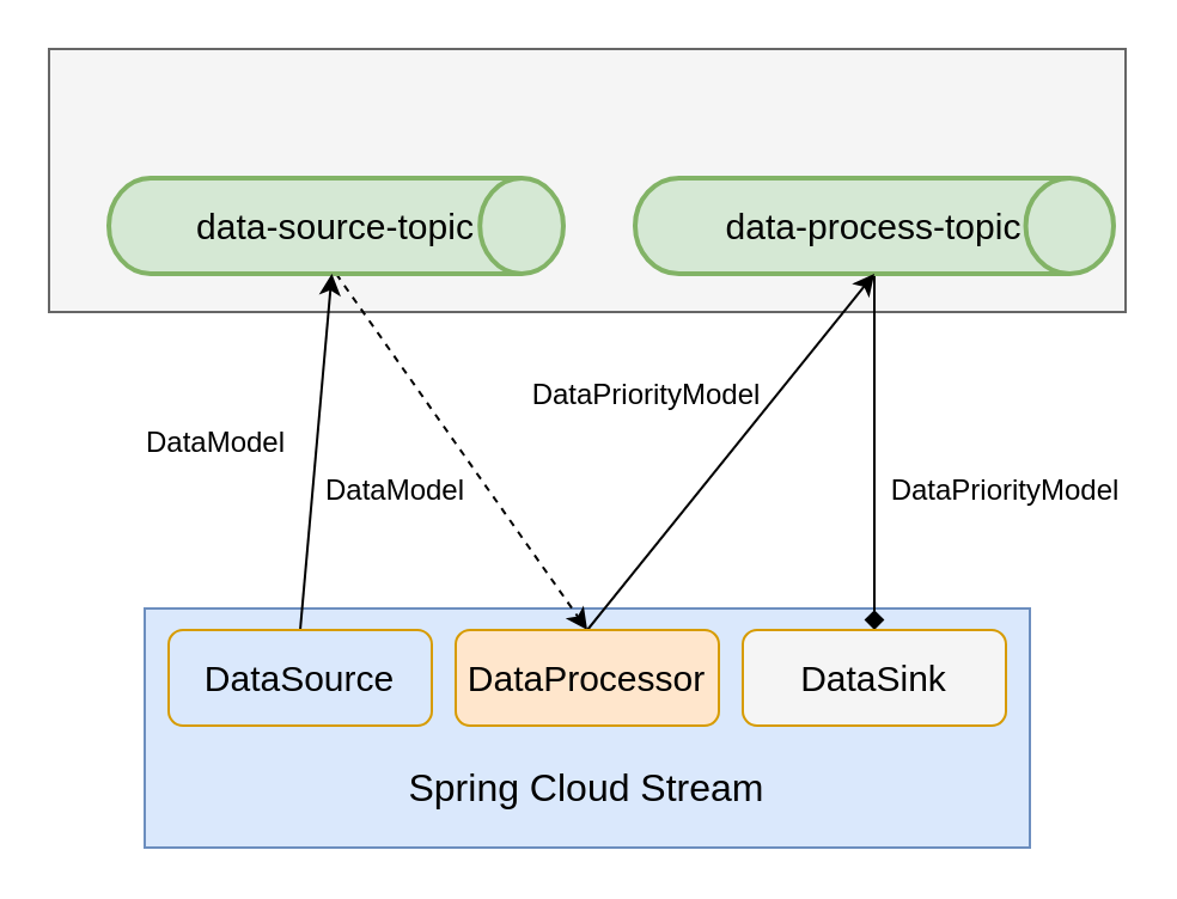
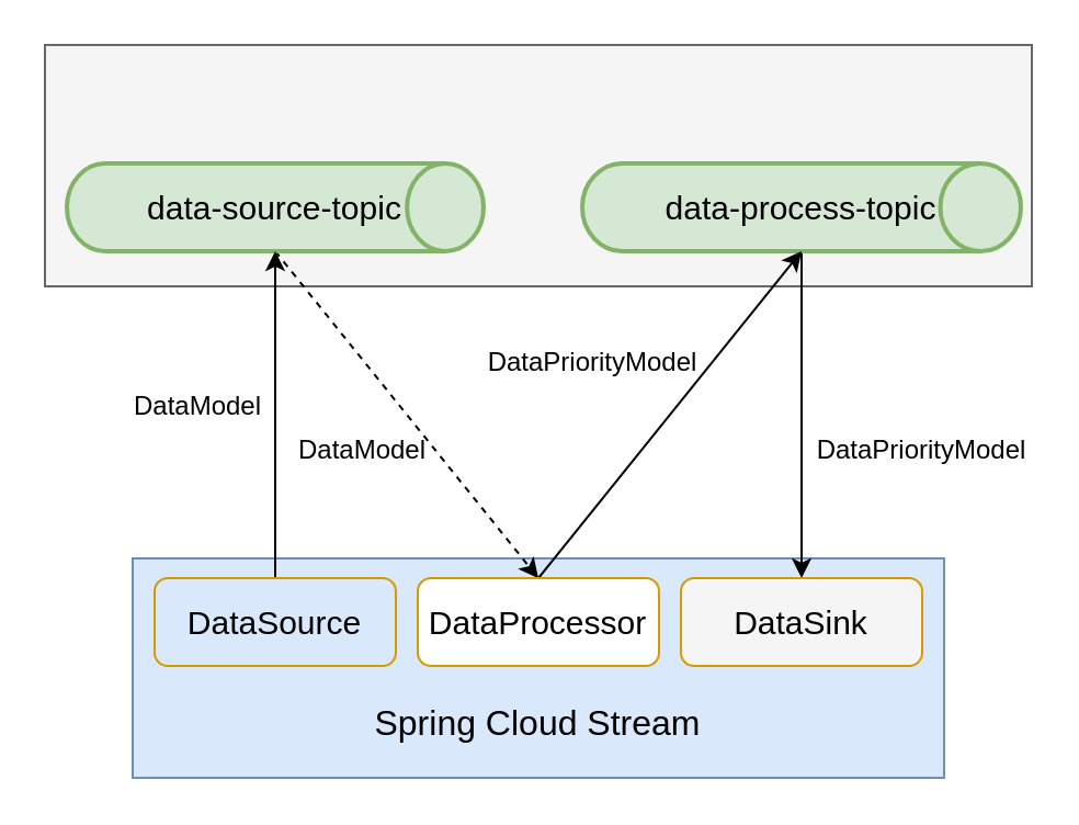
  <mxCell id="0" />
  <mxCell id="1" parent="0" />
  <mxCell id="2" value="" style="rounded=0;whiteSpace=wrap;html=1;fillColor=#dae8fc;strokeColor=#6c8ebf;" vertex="1" parent="1"><mxGeometry x="60" y="254" width="370" height="100" as="geometry" /></mxCell>
  <mxCell id="3" value="" style="rounded=0;whiteSpace=wrap;html=1;fillColor=#f5f5f5;fontColor=#333333;strokeColor=#666666;" vertex="1" parent="1"><mxGeometry x="20" y="20" width="450" height="110" as="geometry" /></mxCell>
  <mxCell id="4" style="rounded=0;orthogonalLoop=1;jettySize=auto;html=1;exitX=0.5;exitY=1;exitDx=0;exitDy=0;exitPerimeter=0;entryX=0.5;entryY=0;entryDx=0;entryDy=0;dashed=1;" edge="1" parent="1" source="5" target="11"><mxGeometry relative="1" as="geometry" /></mxCell>
- <mxCell id="5" value="&lt;font style=&quot;font-size: 15px;&quot;&gt;data-source-topic&lt;/font&gt;" style="strokeWidth=2;html=1;shape=mxgraph.flowchart.direct_data;whiteSpace=wrap;fillColor=#d5e8d4;strokeColor=#82b366;" vertex="1" parent="1"><mxGeometry x="45" y="74" width="190" height="40" as="geometry" /></mxCell>
- <mxCell id="6" style="rounded=0;orthogonalLoop=1;jettySize=auto;html=1;exitX=0.5;exitY=1;exitDx=0;exitDy=0;exitPerimeter=0;entryX=0.5;entryY=0;entryDx=0;entryDy=0;endArrow=diamond;" edge="1" parent="1" source="7" target="12"><mxGeometry relative="1" as="geometry" /></mxCell>
+ <mxCell id="5" value="&lt;font style=&quot;font-size: 15px;&quot;&gt;data-source-topic&lt;/font&gt;" style="strokeWidth=2;html=1;shape=mxgraph.flowchart.direct_data;whiteSpace=wrap;fillColor=#d5e8d4;strokeColor=#82b366;" vertex="1" parent="1"><mxGeometry x="30" y="74" width="190" height="40" as="geometry" /></mxCell>
+ <mxCell id="6" style="rounded=0;orthogonalLoop=1;jettySize=auto;html=1;exitX=0.5;exitY=1;exitDx=0;exitDy=0;exitPerimeter=0;entryX=0.5;entryY=0;entryDx=0;entryDy=0;" edge="1" parent="1" source="7" target="12"><mxGeometry relative="1" as="geometry" /></mxCell>
  <mxCell id="7" value="&lt;font style=&quot;font-size: 15px;&quot;&gt;data-process-topic&lt;/font&gt;" style="strokeWidth=2;html=1;shape=mxgraph.flowchart.direct_data;whiteSpace=wrap;align=center;fillColor=#d5e8d4;strokeColor=#82b366;" vertex="1" parent="1"><mxGeometry x="265" y="74" width="200" height="40" as="geometry" /></mxCell>
  <mxCell id="8" style="rounded=0;orthogonalLoop=1;jettySize=auto;html=1;exitX=0.5;exitY=0;exitDx=0;exitDy=0;" edge="1" parent="1" source="9" target="5"><mxGeometry relative="1" as="geometry" /></mxCell>
  <mxCell id="9" value="&lt;font style=&quot;font-size: 15px;&quot;&gt;DataSource&lt;/font&gt;" style="rounded=1;whiteSpace=wrap;html=1;fillColor=#dae8fc;strokeColor=#d79b00;" vertex="1" parent="1"><mxGeometry x="70" y="263" width="110" height="40" as="geometry" /></mxCell>
  <mxCell id="10" style="rounded=0;orthogonalLoop=1;jettySize=auto;html=1;exitX=0.5;exitY=0;exitDx=0;exitDy=0;entryX=0.5;entryY=1;entryDx=0;entryDy=0;entryPerimeter=0;" edge="1" parent="1" source="11" target="7"><mxGeometry relative="1" as="geometry" /></mxCell>
- <mxCell id="11" value="&lt;font style=&quot;font-size: 15px;&quot;&gt;DataProcessor&lt;/font&gt;" style="rounded=1;whiteSpace=wrap;html=1;fillColor=#ffe6cc;strokeColor=#d79b00;" vertex="1" parent="1"><mxGeometry x="190" y="263" width="110" height="40" as="geometry" /></mxCell>
+ <mxCell id="11" value="&lt;font style=&quot;font-size: 15px;&quot;&gt;DataProcessor&lt;/font&gt;" style="rounded=1;whiteSpace=wrap;html=1;fillColor=#ffffff;strokeColor=#d79b00;" vertex="1" parent="1"><mxGeometry x="190" y="263" width="110" height="40" as="geometry" /></mxCell>
  <mxCell id="12" value="&lt;font style=&quot;font-size: 15px;&quot;&gt;DataSink&lt;/font&gt;" style="rounded=1;whiteSpace=wrap;html=1;fillColor=#f5f5f5;strokeColor=#d79b00;" vertex="1" parent="1"><mxGeometry x="310" y="263" width="110" height="40" as="geometry" /></mxCell>
  <mxCell id="13" value="&lt;font style=&quot;font-size: 16px;&quot;&gt;Spring Cloud Stream&lt;/font&gt;" style="text;html=1;strokeColor=none;fillColor=none;align=center;verticalAlign=middle;whiteSpace=wrap;rounded=0;" vertex="1" parent="1"><mxGeometry x="160" y="314" width="170" height="30" as="geometry" /></mxCell>
  <mxCell id="14" value="&lt;font style=&quot;font-size: 12px;&quot;&gt;DataModel&lt;/font&gt;" style="text;html=1;strokeColor=none;fillColor=none;align=center;verticalAlign=middle;whiteSpace=wrap;rounded=0;" vertex="1" parent="1"><mxGeometry x="60" y="170" width="60" height="30" as="geometry" /></mxCell>
  <mxCell id="15" value="&lt;font style=&quot;font-size: 12px;&quot;&gt;DataModel&lt;/font&gt;" style="text;html=1;strokeColor=none;fillColor=none;align=center;verticalAlign=middle;whiteSpace=wrap;rounded=0;" vertex="1" parent="1"><mxGeometry x="135" y="190" width="60" height="30" as="geometry" /></mxCell>
  <mxCell id="16" value="&lt;font style=&quot;font-size: 12px;&quot;&gt;DataPriorityModel&lt;/font&gt;" style="text;html=1;strokeColor=none;fillColor=none;align=center;verticalAlign=middle;whiteSpace=wrap;rounded=0;" vertex="1" parent="1"><mxGeometry x="240" y="150" width="60" height="30" as="geometry" /></mxCell>
  <mxCell id="17" value="&lt;font style=&quot;font-size: 12px;&quot;&gt;DataPriorityModel&lt;/font&gt;" style="text;html=1;strokeColor=none;fillColor=none;align=center;verticalAlign=middle;whiteSpace=wrap;rounded=0;" vertex="1" parent="1"><mxGeometry x="390" y="190" width="60" height="30" as="geometry" /></mxCell>
